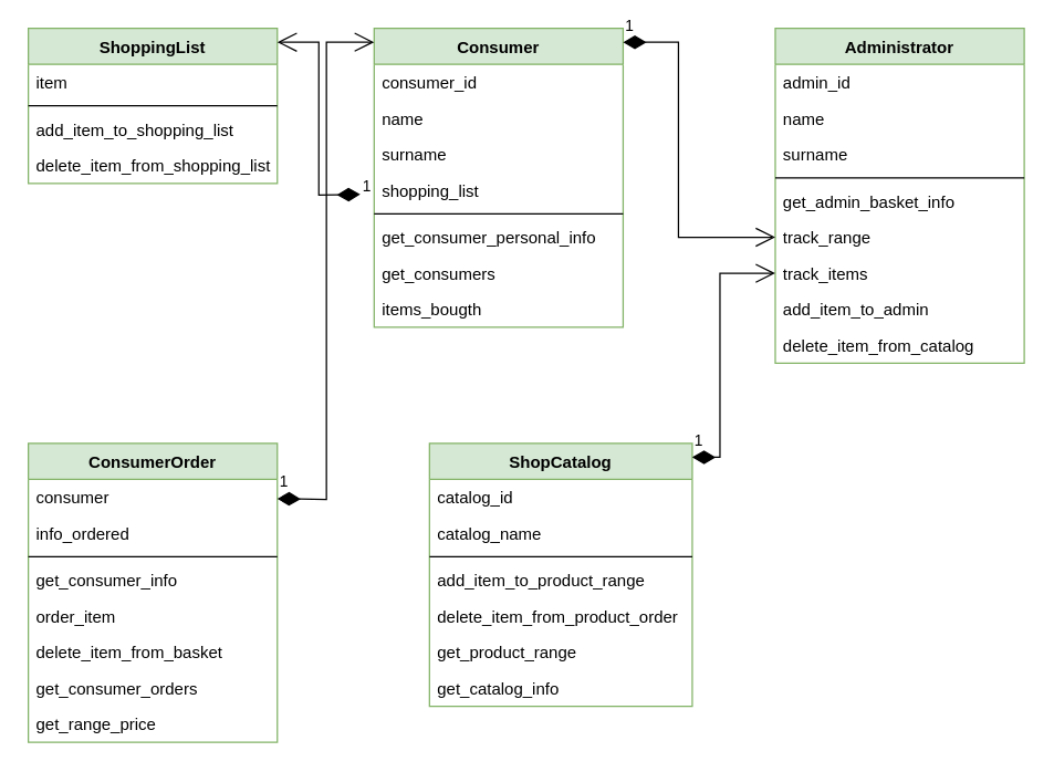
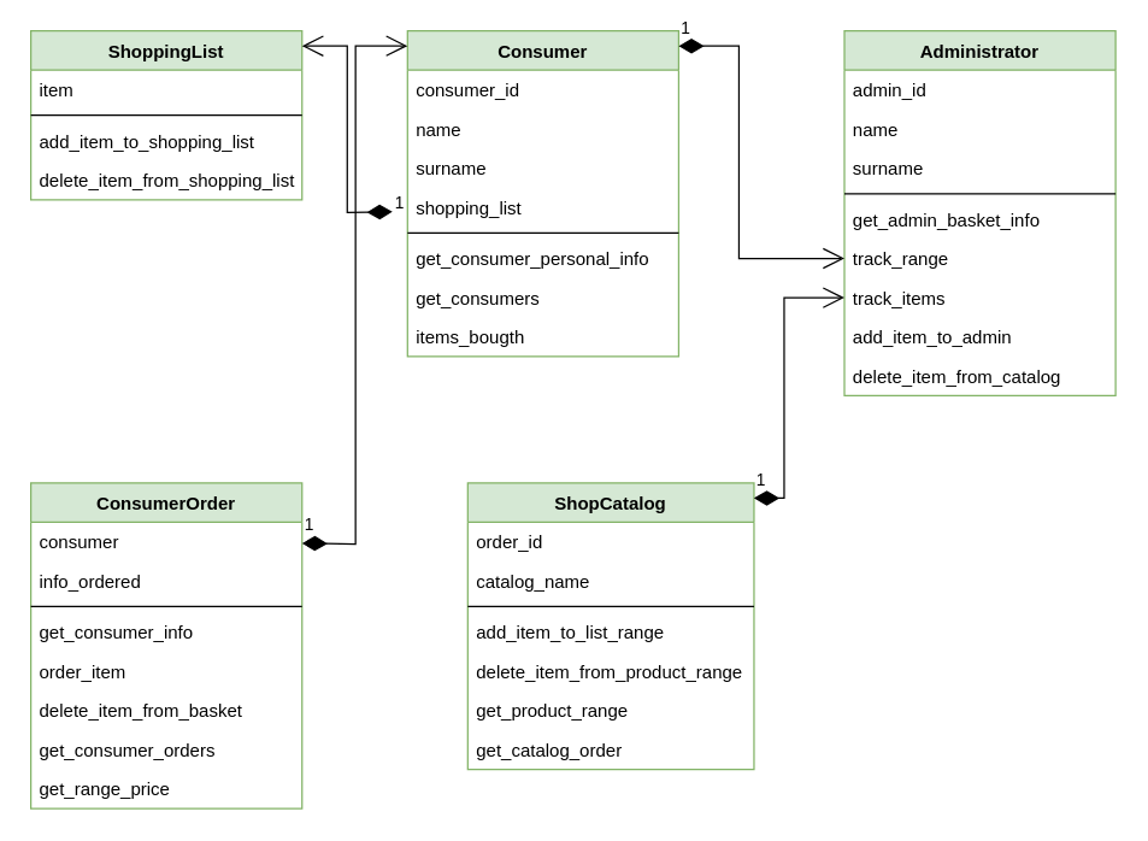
  <mxCell id="0" />
  <mxCell id="1" parent="0" />
  <mxCell id="2" value="ShoppingList" style="swimlane;fontStyle=1;align=center;verticalAlign=top;childLayout=stackLayout;horizontal=1;startSize=26;horizontalStack=0;resizeParent=1;resizeParentMax=0;resizeLast=0;collapsible=1;marginBottom=0;fillColor=#d5e8d4;strokeColor=#82b366;" vertex="1" parent="1"><mxGeometry x="20" y="20" width="180" height="112" as="geometry" /></mxCell>
  <mxCell id="3" value="item" style="text;strokeColor=none;fillColor=none;align=left;verticalAlign=top;spacingLeft=4;spacingRight=4;overflow=hidden;rotatable=0;points=[[0,0.5],[1,0.5]];portConstraint=eastwest;" vertex="1" parent="2"><mxGeometry y="26" width="180" height="26" as="geometry" /></mxCell>
  <mxCell id="4" value="" style="line;strokeWidth=1;fillColor=none;align=left;verticalAlign=middle;spacingTop=-1;spacingLeft=3;spacingRight=3;rotatable=0;labelPosition=right;points=[];portConstraint=eastwest;" vertex="1" parent="2"><mxGeometry y="52" width="180" height="8" as="geometry" /></mxCell>
  <mxCell id="5" value="add_item_to_shopping_list" style="text;strokeColor=none;fillColor=none;align=left;verticalAlign=top;spacingLeft=4;spacingRight=4;overflow=hidden;rotatable=0;points=[[0,0.5],[1,0.5]];portConstraint=eastwest;" vertex="1" parent="2"><mxGeometry y="60" width="180" height="26" as="geometry" /></mxCell>
  <mxCell id="6" value="delete_item_from_shopping_list" style="text;strokeColor=none;fillColor=none;align=left;verticalAlign=top;spacingLeft=4;spacingRight=4;overflow=hidden;rotatable=0;points=[[0,0.5],[1,0.5]];portConstraint=eastwest;" vertex="1" parent="2"><mxGeometry y="86" width="180" height="26" as="geometry" /></mxCell>
  <mxCell id="7" value="Consumer" style="swimlane;fontStyle=1;align=center;verticalAlign=top;childLayout=stackLayout;horizontal=1;startSize=26;horizontalStack=0;resizeParent=1;resizeParentMax=0;resizeLast=0;collapsible=1;marginBottom=0;fillColor=#d5e8d4;strokeColor=#82b366;" vertex="1" parent="1"><mxGeometry x="270" y="20" width="180" height="216" as="geometry" /></mxCell>
  <mxCell id="8" value="consumer_id" style="text;strokeColor=none;fillColor=none;align=left;verticalAlign=top;spacingLeft=4;spacingRight=4;overflow=hidden;rotatable=0;points=[[0,0.5],[1,0.5]];portConstraint=eastwest;" vertex="1" parent="7"><mxGeometry y="26" width="180" height="26" as="geometry" /></mxCell>
  <mxCell id="9" value="name" style="text;strokeColor=none;fillColor=none;align=left;verticalAlign=top;spacingLeft=4;spacingRight=4;overflow=hidden;rotatable=0;points=[[0,0.5],[1,0.5]];portConstraint=eastwest;" vertex="1" parent="7"><mxGeometry y="52" width="180" height="26" as="geometry" /></mxCell>
  <mxCell id="10" value="surname" style="text;strokeColor=none;fillColor=none;align=left;verticalAlign=top;spacingLeft=4;spacingRight=4;overflow=hidden;rotatable=0;points=[[0,0.5],[1,0.5]];portConstraint=eastwest;" vertex="1" parent="7"><mxGeometry y="78" width="180" height="26" as="geometry" /></mxCell>
  <mxCell id="11" value="shopping_list" style="text;strokeColor=none;fillColor=none;align=left;verticalAlign=top;spacingLeft=4;spacingRight=4;overflow=hidden;rotatable=0;points=[[0,0.5],[1,0.5]];portConstraint=eastwest;" vertex="1" parent="7"><mxGeometry y="104" width="180" height="26" as="geometry" /></mxCell>
  <mxCell id="12" value="1" style="endArrow=open;html=1;endSize=12;startArrow=diamondThin;startSize=14;startFill=1;edgeStyle=orthogonalEdgeStyle;align=left;verticalAlign=bottom;rounded=0;entryX=1;entryY=0.089;entryDx=0;entryDy=0;entryPerimeter=0;" edge="1" parent="7" target="2"><mxGeometry x="-1" y="3" relative="1" as="geometry"><mxPoint x="-10" y="120" as="sourcePoint" /><mxPoint x="140" y="120" as="targetPoint" /></mxGeometry></mxCell>
  <mxCell id="13" value="" style="line;strokeWidth=1;fillColor=none;align=left;verticalAlign=middle;spacingTop=-1;spacingLeft=3;spacingRight=3;rotatable=0;labelPosition=right;points=[];portConstraint=eastwest;" vertex="1" parent="7"><mxGeometry y="130" width="180" height="8" as="geometry" /></mxCell>
  <mxCell id="14" value="get_consumer_personal_info" style="text;strokeColor=none;fillColor=none;align=left;verticalAlign=top;spacingLeft=4;spacingRight=4;overflow=hidden;rotatable=0;points=[[0,0.5],[1,0.5]];portConstraint=eastwest;" vertex="1" parent="7"><mxGeometry y="138" width="180" height="26" as="geometry" /></mxCell>
  <mxCell id="15" value="get_consumers" style="text;strokeColor=none;fillColor=none;align=left;verticalAlign=top;spacingLeft=4;spacingRight=4;overflow=hidden;rotatable=0;points=[[0,0.5],[1,0.5]];portConstraint=eastwest;" vertex="1" parent="7"><mxGeometry y="164" width="180" height="26" as="geometry" /></mxCell>
  <mxCell id="16" value="items_bougth" style="text;strokeColor=none;fillColor=none;align=left;verticalAlign=top;spacingLeft=4;spacingRight=4;overflow=hidden;rotatable=0;points=[[0,0.5],[1,0.5]];portConstraint=eastwest;" vertex="1" parent="7"><mxGeometry y="190" width="180" height="26" as="geometry" /></mxCell>
  <mxCell id="17" value="Administrator" style="swimlane;fontStyle=1;align=center;verticalAlign=top;childLayout=stackLayout;horizontal=1;startSize=26;horizontalStack=0;resizeParent=1;resizeParentMax=0;resizeLast=0;collapsible=1;marginBottom=0;fillColor=#d5e8d4;strokeColor=#82b366;" vertex="1" parent="1"><mxGeometry x="560" y="20" width="180" height="242" as="geometry" /></mxCell>
  <mxCell id="18" value="admin_id" style="text;strokeColor=none;fillColor=none;align=left;verticalAlign=top;spacingLeft=4;spacingRight=4;overflow=hidden;rotatable=0;points=[[0,0.5],[1,0.5]];portConstraint=eastwest;" vertex="1" parent="17"><mxGeometry y="26" width="180" height="26" as="geometry" /></mxCell>
  <mxCell id="19" value="name" style="text;strokeColor=none;fillColor=none;align=left;verticalAlign=top;spacingLeft=4;spacingRight=4;overflow=hidden;rotatable=0;points=[[0,0.5],[1,0.5]];portConstraint=eastwest;" vertex="1" parent="17"><mxGeometry y="52" width="180" height="26" as="geometry" /></mxCell>
  <mxCell id="20" value="surname" style="text;strokeColor=none;fillColor=none;align=left;verticalAlign=top;spacingLeft=4;spacingRight=4;overflow=hidden;rotatable=0;points=[[0,0.5],[1,0.5]];portConstraint=eastwest;" vertex="1" parent="17"><mxGeometry y="78" width="180" height="26" as="geometry" /></mxCell>
  <mxCell id="21" value="" style="line;strokeWidth=1;fillColor=none;align=left;verticalAlign=middle;spacingTop=-1;spacingLeft=3;spacingRight=3;rotatable=0;labelPosition=right;points=[];portConstraint=eastwest;" vertex="1" parent="17"><mxGeometry y="104" width="180" height="8" as="geometry" /></mxCell>
  <mxCell id="22" value="get_admin_basket_info" style="text;strokeColor=none;fillColor=none;align=left;verticalAlign=top;spacingLeft=4;spacingRight=4;overflow=hidden;rotatable=0;points=[[0,0.5],[1,0.5]];portConstraint=eastwest;" vertex="1" parent="17"><mxGeometry y="112" width="180" height="26" as="geometry" /></mxCell>
  <mxCell id="23" value="track_range" style="text;strokeColor=none;fillColor=none;align=left;verticalAlign=top;spacingLeft=4;spacingRight=4;overflow=hidden;rotatable=0;points=[[0,0.5],[1,0.5]];portConstraint=eastwest;" vertex="1" parent="17"><mxGeometry y="138" width="180" height="26" as="geometry" /></mxCell>
  <mxCell id="24" value="track_items" style="text;strokeColor=none;fillColor=none;align=left;verticalAlign=top;spacingLeft=4;spacingRight=4;overflow=hidden;rotatable=0;points=[[0,0.5],[1,0.5]];portConstraint=eastwest;" vertex="1" parent="17"><mxGeometry y="164" width="180" height="26" as="geometry" /></mxCell>
  <mxCell id="25" value="add_item_to_admin" style="text;strokeColor=none;fillColor=none;align=left;verticalAlign=top;spacingLeft=4;spacingRight=4;overflow=hidden;rotatable=0;points=[[0,0.5],[1,0.5]];portConstraint=eastwest;" vertex="1" parent="17"><mxGeometry y="190" width="180" height="26" as="geometry" /></mxCell>
  <mxCell id="26" value="delete_item_from_catalog" style="text;strokeColor=none;fillColor=none;align=left;verticalAlign=top;spacingLeft=4;spacingRight=4;overflow=hidden;rotatable=0;points=[[0,0.5],[1,0.5]];portConstraint=eastwest;" vertex="1" parent="17"><mxGeometry y="216" width="180" height="26" as="geometry" /></mxCell>
  <mxCell id="27" value="ConsumerOrder" style="swimlane;fontStyle=1;align=center;verticalAlign=top;childLayout=stackLayout;horizontal=1;startSize=26;horizontalStack=0;resizeParent=1;resizeParentMax=0;resizeLast=0;collapsible=1;marginBottom=0;fillColor=#d5e8d4;strokeColor=#82b366;" vertex="1" parent="1"><mxGeometry x="20" y="320" width="180" height="216" as="geometry" /></mxCell>
  <mxCell id="28" value="consumer" style="text;strokeColor=none;fillColor=none;align=left;verticalAlign=top;spacingLeft=4;spacingRight=4;overflow=hidden;rotatable=0;points=[[0,0.5],[1,0.5]];portConstraint=eastwest;" vertex="1" parent="27"><mxGeometry y="26" width="180" height="26" as="geometry" /></mxCell>
  <mxCell id="29" value="info_ordered" style="text;strokeColor=none;fillColor=none;align=left;verticalAlign=top;spacingLeft=4;spacingRight=4;overflow=hidden;rotatable=0;points=[[0,0.5],[1,0.5]];portConstraint=eastwest;" vertex="1" parent="27"><mxGeometry y="52" width="180" height="26" as="geometry" /></mxCell>
  <mxCell id="30" value="" style="line;strokeWidth=1;fillColor=none;align=left;verticalAlign=middle;spacingTop=-1;spacingLeft=3;spacingRight=3;rotatable=0;labelPosition=right;points=[];portConstraint=eastwest;" vertex="1" parent="27"><mxGeometry y="78" width="180" height="8" as="geometry" /></mxCell>
  <mxCell id="31" value="get_consumer_info" style="text;strokeColor=none;fillColor=none;align=left;verticalAlign=top;spacingLeft=4;spacingRight=4;overflow=hidden;rotatable=0;points=[[0,0.5],[1,0.5]];portConstraint=eastwest;" vertex="1" parent="27"><mxGeometry y="86" width="180" height="26" as="geometry" /></mxCell>
  <mxCell id="32" value="order_item" style="text;strokeColor=none;fillColor=none;align=left;verticalAlign=top;spacingLeft=4;spacingRight=4;overflow=hidden;rotatable=0;points=[[0,0.5],[1,0.5]];portConstraint=eastwest;" vertex="1" parent="27"><mxGeometry y="112" width="180" height="26" as="geometry" /></mxCell>
  <mxCell id="33" value="delete_item_from_basket" style="text;strokeColor=none;fillColor=none;align=left;verticalAlign=top;spacingLeft=4;spacingRight=4;overflow=hidden;rotatable=0;points=[[0,0.5],[1,0.5]];portConstraint=eastwest;" vertex="1" parent="27"><mxGeometry y="138" width="180" height="26" as="geometry" /></mxCell>
  <mxCell id="34" value="get_consumer_orders" style="text;strokeColor=none;fillColor=none;align=left;verticalAlign=top;spacingLeft=4;spacingRight=4;overflow=hidden;rotatable=0;points=[[0,0.5],[1,0.5]];portConstraint=eastwest;" vertex="1" parent="27"><mxGeometry y="164" width="180" height="26" as="geometry" /></mxCell>
  <mxCell id="35" value="get_range_price" style="text;strokeColor=none;fillColor=none;align=left;verticalAlign=top;spacingLeft=4;spacingRight=4;overflow=hidden;rotatable=0;points=[[0,0.5],[1,0.5]];portConstraint=eastwest;" vertex="1" parent="27"><mxGeometry y="190" width="180" height="26" as="geometry" /></mxCell>
  <mxCell id="36" value="ShopCatalog" style="swimlane;fontStyle=1;align=center;verticalAlign=top;childLayout=stackLayout;horizontal=1;startSize=26;horizontalStack=0;resizeParent=1;resizeParentMax=0;resizeLast=0;collapsible=1;marginBottom=0;fillColor=#d5e8d4;strokeColor=#82b366;" vertex="1" parent="1"><mxGeometry x="310" y="320" width="190" height="190" as="geometry" /></mxCell>
- <mxCell id="37" value="catalog_id" style="text;strokeColor=none;fillColor=none;align=left;verticalAlign=top;spacingLeft=4;spacingRight=4;overflow=hidden;rotatable=0;points=[[0,0.5],[1,0.5]];portConstraint=eastwest;" vertex="1" parent="36"><mxGeometry y="26" width="190" height="26" as="geometry" /></mxCell>
+ <mxCell id="37" value="order_id" style="text;strokeColor=none;fillColor=none;align=left;verticalAlign=top;spacingLeft=4;spacingRight=4;overflow=hidden;rotatable=0;points=[[0,0.5],[1,0.5]];portConstraint=eastwest;" vertex="1" parent="36"><mxGeometry y="26" width="190" height="26" as="geometry" /></mxCell>
  <mxCell id="38" value="catalog_name" style="text;strokeColor=none;fillColor=none;align=left;verticalAlign=top;spacingLeft=4;spacingRight=4;overflow=hidden;rotatable=0;points=[[0,0.5],[1,0.5]];portConstraint=eastwest;" vertex="1" parent="36"><mxGeometry y="52" width="190" height="26" as="geometry" /></mxCell>
  <mxCell id="39" value="" style="line;strokeWidth=1;fillColor=none;align=left;verticalAlign=middle;spacingTop=-1;spacingLeft=3;spacingRight=3;rotatable=0;labelPosition=right;points=[];portConstraint=eastwest;" vertex="1" parent="36"><mxGeometry y="78" width="190" height="8" as="geometry" /></mxCell>
- <mxCell id="40" value="add_item_to_product_range" style="text;strokeColor=none;fillColor=none;align=left;verticalAlign=top;spacingLeft=4;spacingRight=4;overflow=hidden;rotatable=0;points=[[0,0.5],[1,0.5]];portConstraint=eastwest;" vertex="1" parent="36"><mxGeometry y="86" width="190" height="26" as="geometry" /></mxCell>
- <mxCell id="41" value="delete_item_from_product_order" style="text;strokeColor=none;fillColor=none;align=left;verticalAlign=top;spacingLeft=4;spacingRight=4;overflow=hidden;rotatable=0;points=[[0,0.5],[1,0.5]];portConstraint=eastwest;" vertex="1" parent="36"><mxGeometry y="112" width="190" height="26" as="geometry" /></mxCell>
+ <mxCell id="40" value="add_item_to_list_range" style="text;strokeColor=none;fillColor=none;align=left;verticalAlign=top;spacingLeft=4;spacingRight=4;overflow=hidden;rotatable=0;points=[[0,0.5],[1,0.5]];portConstraint=eastwest;" vertex="1" parent="36"><mxGeometry y="86" width="190" height="26" as="geometry" /></mxCell>
+ <mxCell id="41" value="delete_item_from_product_range" style="text;strokeColor=none;fillColor=none;align=left;verticalAlign=top;spacingLeft=4;spacingRight=4;overflow=hidden;rotatable=0;points=[[0,0.5],[1,0.5]];portConstraint=eastwest;" vertex="1" parent="36"><mxGeometry y="112" width="190" height="26" as="geometry" /></mxCell>
  <mxCell id="42" value="get_product_range" style="text;strokeColor=none;fillColor=none;align=left;verticalAlign=top;spacingLeft=4;spacingRight=4;overflow=hidden;rotatable=0;points=[[0,0.5],[1,0.5]];portConstraint=eastwest;" vertex="1" parent="36"><mxGeometry y="138" width="190" height="26" as="geometry" /></mxCell>
- <mxCell id="43" value="get_catalog_info" style="text;strokeColor=none;fillColor=none;align=left;verticalAlign=top;spacingLeft=4;spacingRight=4;overflow=hidden;rotatable=0;points=[[0,0.5],[1,0.5]];portConstraint=eastwest;" vertex="1" parent="36"><mxGeometry y="164" width="190" height="26" as="geometry" /></mxCell>
+ <mxCell id="43" value="get_catalog_order" style="text;strokeColor=none;fillColor=none;align=left;verticalAlign=top;spacingLeft=4;spacingRight=4;overflow=hidden;rotatable=0;points=[[0,0.5],[1,0.5]];portConstraint=eastwest;" vertex="1" parent="36"><mxGeometry y="164" width="190" height="26" as="geometry" /></mxCell>
  <mxCell id="44" value="1" style="endArrow=open;html=1;endSize=12;startArrow=diamondThin;startSize=14;startFill=1;edgeStyle=orthogonalEdgeStyle;align=left;verticalAlign=bottom;rounded=0;entryX=0;entryY=0.046;entryDx=0;entryDy=0;entryPerimeter=0;" edge="1" parent="1" target="7"><mxGeometry x="-1" y="3" relative="1" as="geometry"><mxPoint x="200" y="360" as="sourcePoint" /><mxPoint x="360" y="360" as="targetPoint" /></mxGeometry></mxCell>
  <mxCell id="45" value="1" style="endArrow=open;html=1;endSize=12;startArrow=diamondThin;startSize=14;startFill=1;edgeStyle=orthogonalEdgeStyle;align=left;verticalAlign=bottom;rounded=0;entryX=0;entryY=0.5;entryDx=0;entryDy=0;" edge="1" parent="1" target="24"><mxGeometry x="-1" y="3" relative="1" as="geometry"><mxPoint x="500" y="330" as="sourcePoint" /><mxPoint x="660" y="330" as="targetPoint" /><Array as="points"><mxPoint x="520" y="330" /><mxPoint x="520" y="197" /></Array></mxGeometry></mxCell>
  <mxCell id="46" value="1" style="endArrow=open;html=1;endSize=12;startArrow=diamondThin;startSize=14;startFill=1;edgeStyle=orthogonalEdgeStyle;align=left;verticalAlign=bottom;rounded=0;entryX=0;entryY=0.5;entryDx=0;entryDy=0;" edge="1" parent="1" target="23"><mxGeometry x="-1" y="3" relative="1" as="geometry"><mxPoint x="450" y="30" as="sourcePoint" /><mxPoint x="610" y="30" as="targetPoint" /><Array as="points"><mxPoint x="490" y="30" /><mxPoint x="490" y="171" /></Array></mxGeometry></mxCell>
